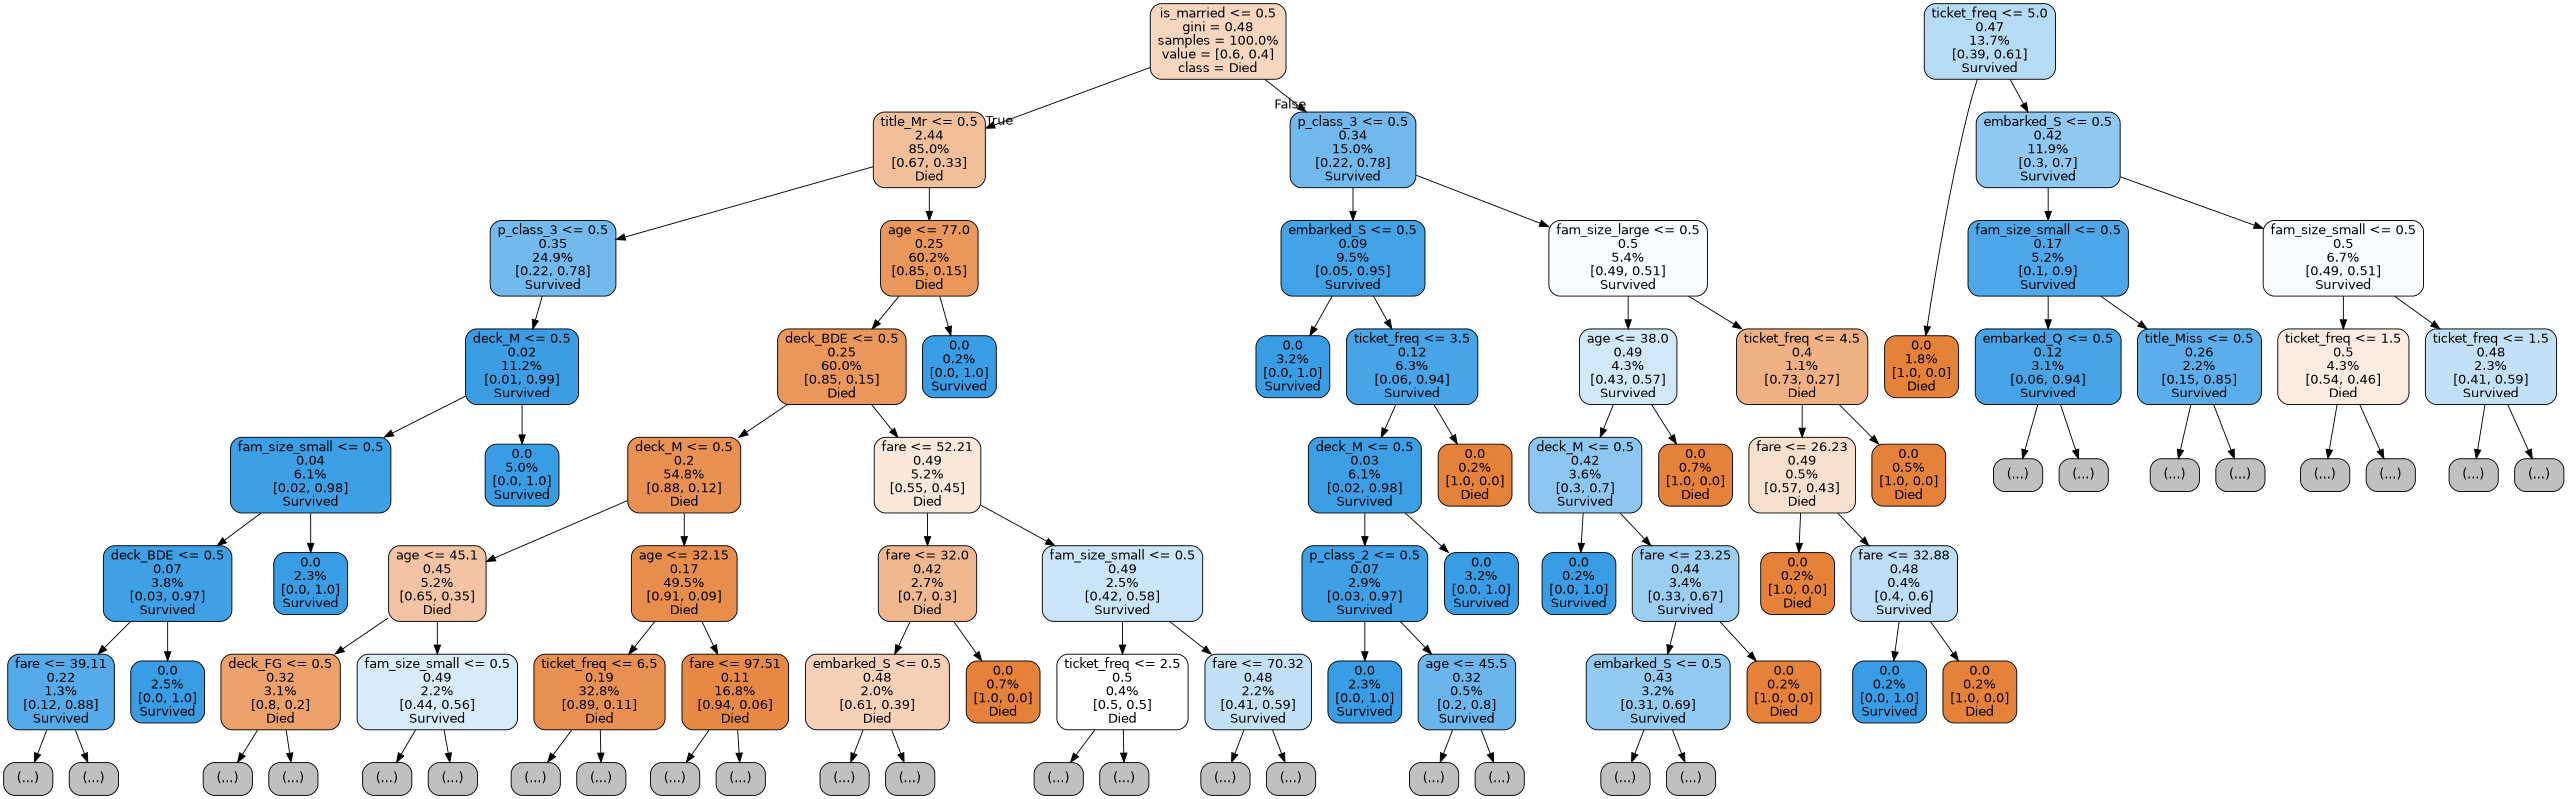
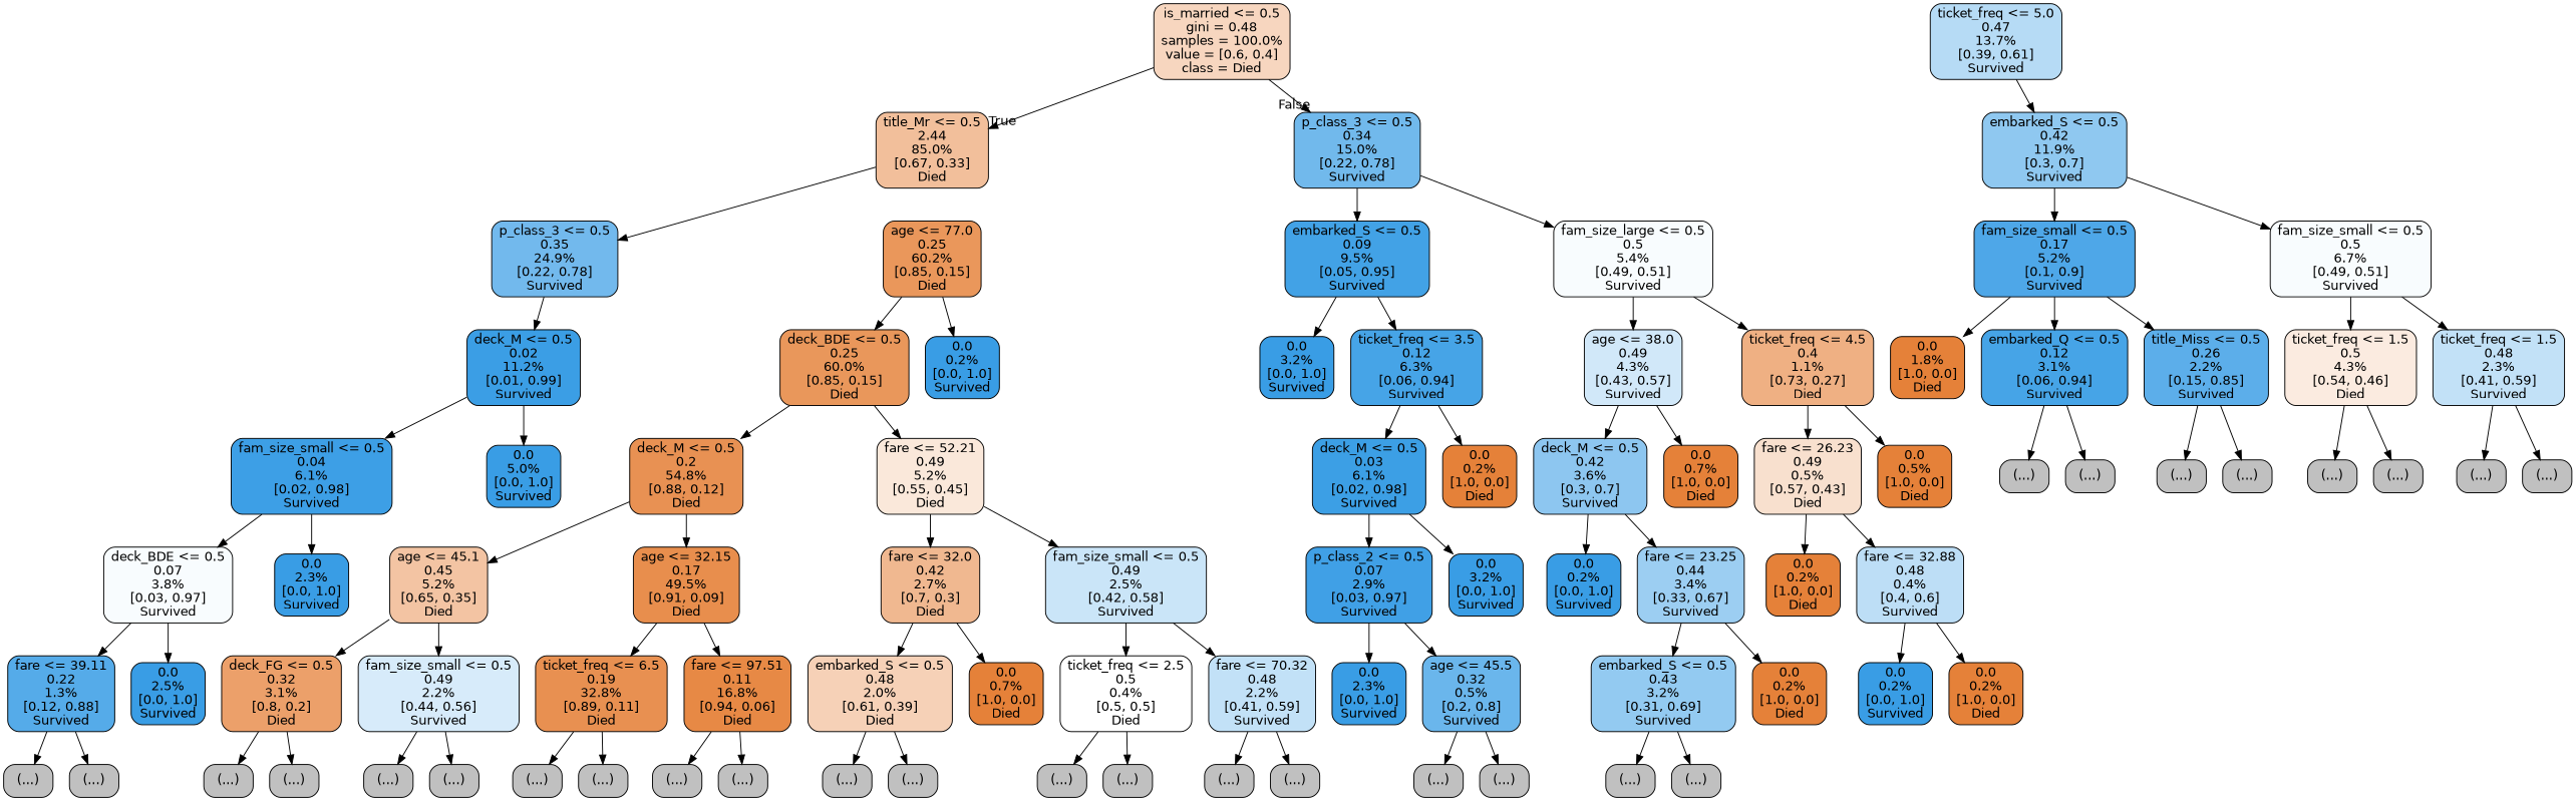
  digraph {
    node [color=black fillcolor="#C0C0C0" fontname=helvetica shape=box style="filled, rounded"]
    edge [fontname=helvetica]
    n1 [fillcolor="#f7d6bf" label="is_married <= 0.5\ngini = 0.48\nsamples = 100.0%\nvalue = [0.6, 0.4]\nclass = Died"]
    n2 [fillcolor="#f2bf9b" label="title_Mr <= 0.5\n2.44\n85.0%\n[0.67, 0.33]\nDied"]
    n3 [fillcolor="#71b9ec" label="p_class_3 <= 0.5\n0.34\n15.0%\n[0.22, 0.78]\nSurvived"]
    n4 [fillcolor="#72b9ed" label="p_class_3 <= 0.5\n0.35\n24.9%\n[0.22, 0.78]\nSurvived"]
    n5 [fillcolor="#ea975b" label="age <= 77.0\n0.25\n60.2%\n[0.85, 0.15]\nDied"]
    n6 [fillcolor="#42a2e6" label="embarked_S <= 0.5\n0.09\n9.5%\n[0.05, 0.95]\nSurvived"]
    n7 [fillcolor="#f8fcfe" label="fam_size_large <= 0.5\n0.5\n5.4%\n[0.49, 0.51]\nSurvived"]
    n8 [fillcolor="#3b9ee5" label="deck_M <= 0.5\n0.02\n11.2%\n[0.01, 0.99]\nSurvived"]
    n9 [fillcolor="#e9975b" label="deck_BDE <= 0.5\n0.25\n60.0%\n[0.85, 0.15]\nDied"]
    n10 [fillcolor="#399de5" label="0.0\n0.2%\n[0.0, 1.0]\nSurvived"]
    n11 [fillcolor="#3d9fe6" label="fam_size_small <= 0.5\n0.04\n6.1%\n[0.02, 0.98]\nSurvived"]
    n12 [fillcolor="#399de5" label="0.0\n5.0%\n[0.0, 1.0]\nSurvived"]
    n13 [fillcolor="#b6dbf5" label="ticket_freq <= 5.0\n0.47\n13.7%\n[0.39, 0.61]\nSurvived"]
    n14 [fillcolor="#8fc8f0" label="embarked_S <= 0.5\n0.42\n11.9%\n[0.3, 0.7]\nSurvived"]
    n15 [fillcolor="#e58139" label="0.0\n1.8%\n[1.0, 0.0]\nDied"]
-   n16 [fillcolor="#40a0e6" label="deck_BDE <= 0.5\n0.07\n3.8%\n[0.03, 0.97]\nSurvived"]
+   n16 [fillcolor="#f8fcfe" label="deck_BDE <= 0.5\n0.07\n3.8%\n[0.03, 0.97]\nSurvived"]
    n17 [fillcolor="#399de5" label="0.0\n2.3%\n[0.0, 1.0]\nSurvived"]
    n18 [fillcolor="#55abe9" label="fare <= 39.11\n0.22\n1.3%\n[0.12, 0.88]\nSurvived"]
    n19 [fillcolor="#399de5" label="0.0\n2.5%\n[0.0, 1.0]\nSurvived"]
    n20 [label="(...)"]
    n21 [label="(...)"]
    n22 [fillcolor="#4ea7e8" label="fam_size_small <= 0.5\n0.17\n5.2%\n[0.1, 0.9]\nSurvived"]
    n23 [fillcolor="#f8fcfe" label="fam_size_small <= 0.5\n0.5\n6.7%\n[0.49, 0.51]\nSurvived"]
    n24 [fillcolor="#46a4e7" label="embarked_Q <= 0.5\n0.12\n3.1%\n[0.06, 0.94]\nSurvived"]
    n25 [fillcolor="#5caeea" label="title_Miss <= 0.5\n0.26\n2.2%\n[0.15, 0.85]\nSurvived"]
    n26 [fillcolor="#fbebe0" label="ticket_freq <= 1.5\n0.5\n4.3%\n[0.54, 0.46]\nDied"]
    n27 [fillcolor="#c2e1f7" label="ticket_freq <= 1.5\n0.48\n2.3%\n[0.41, 0.59]\nSurvived"]
    n28 [label="(...)"]
    n29 [label="(...)"]
    n30 [label="(...)"]
    n31 [label="(...)"]
    n32 [label="(...)"]
    n33 [label="(...)"]
    n34 [label="(...)"]
    n35 [label="(...)"]
    n36 [fillcolor="#e89153" label="deck_M <= 0.5\n0.2\n54.8%\n[0.88, 0.12]\nDied"]
    n37 [fillcolor="#fae8da" label="fare <= 52.21\n0.49\n5.2%\n[0.55, 0.45]\nDied"]
    n38 [fillcolor="#f3c4a3" label="age <= 45.1\n0.45\n5.2%\n[0.65, 0.35]\nDied"]
    n39 [fillcolor="#e88e4d" label="age <= 32.15\n0.17\n49.5%\n[0.91, 0.09]\nDied"]
    n40 [fillcolor="#f0b890" label="fare <= 32.0\n0.42\n2.7%\n[0.7, 0.3]\nDied"]
    n41 [fillcolor="#cae5f8" label="fam_size_small <= 0.5\n0.49\n2.5%\n[0.42, 0.58]\nSurvived"]
    n42 [fillcolor="#eca06a" label="deck_FG <= 0.5\n0.32\n3.1%\n[0.8, 0.2]\nDied"]
    n43 [fillcolor="#d7ebfa" label="fam_size_small <= 0.5\n0.49\n2.2%\n[0.44, 0.56]\nSurvived"]
    n44 [fillcolor="#e89051" label="ticket_freq <= 6.5\n0.19\n32.8%\n[0.89, 0.11]\nDied"]
    n45 [fillcolor="#e78945" label="fare <= 97.51\n0.11\n16.8%\n[0.94, 0.06]\nDied"]
    n46 [label="(...)"]
    n47 [label="(...)"]
    n48 [label="(...)"]
    n49 [label="(...)"]
    n50 [label="(...)"]
    n51 [label="(...)"]
    n52 [label="(...)"]
    n53 [label="(...)"]
    n54 [fillcolor="#f6d1b7" label="embarked_S <= 0.5\n0.48\n2.0%\n[0.61, 0.39]\nDied"]
    n55 [fillcolor="#e58139" label="0.0\n0.7%\n[1.0, 0.0]\nDied"]
    n56 [fillcolor="#ffffff" label="ticket_freq <= 2.5\n0.5\n0.4%\n[0.5, 0.5]\nDied"]
    n57 [fillcolor="#c2e1f7" label="fare <= 70.32\n0.48\n2.2%\n[0.41, 0.59]\nSurvived"]
    n58 [label="(...)"]
    n59 [label="(...)"]
    n60 [label="(...)"]
    n61 [label="(...)"]
    n62 [label="(...)"]
    n63 [label="(...)"]
    n64 [fillcolor="#399de5" label="0.0\n3.2%\n[0.0, 1.0]\nSurvived"]
    n65 [fillcolor="#46a4e7" label="ticket_freq <= 3.5\n0.12\n6.3%\n[0.06, 0.94]\nSurvived"]
    n66 [fillcolor="#d1e8f9" label="age <= 38.0\n0.49\n4.3%\n[0.43, 0.57]\nSurvived"]
    n67 [fillcolor="#efb083" label="ticket_freq <= 4.5\n0.4\n1.1%\n[0.73, 0.27]\nDied"]
    n68 [fillcolor="#3c9fe5" label="deck_M <= 0.5\n0.03\n6.1%\n[0.02, 0.98]\nSurvived"]
    n69 [fillcolor="#e58139" label="0.0\n0.2%\n[1.0, 0.0]\nDied"]
    n70 [fillcolor="#40a0e6" label="p_class_2 <= 0.5\n0.07\n2.9%\n[0.03, 0.97]\nSurvived"]
    n71 [fillcolor="#399de5" label="0.0\n3.2%\n[0.0, 1.0]\nSurvived"]
    n72 [fillcolor="#399de5" label="0.0\n2.3%\n[0.0, 1.0]\nSurvived"]
    n73 [fillcolor="#6ab6ec" label="age <= 45.5\n0.32\n0.5%\n[0.2, 0.8]\nSurvived"]
    n74 [label="(...)"]
    n75 [label="(...)"]
    n76 [fillcolor="#8dc6f0" label="deck_M <= 0.5\n0.42\n3.6%\n[0.3, 0.7]\nSurvived"]
    n77 [fillcolor="#e58139" label="0.0\n0.7%\n[1.0, 0.0]\nDied"]
    n78 [fillcolor="#f8e0ce" label="fare <= 26.23\n0.49\n0.5%\n[0.57, 0.43]\nDied"]
    n79 [fillcolor="#e58139" label="0.0\n0.5%\n[1.0, 0.0]\nDied"]
    n80 [fillcolor="#399de5" label="0.0\n0.2%\n[0.0, 1.0]\nSurvived"]
    n81 [fillcolor="#9ccef2" label="fare <= 23.25\n0.44\n3.4%\n[0.33, 0.67]\nSurvived"]
    n82 [fillcolor="#93caf1" label="embarked_S <= 0.5\n0.43\n3.2%\n[0.31, 0.69]\nSurvived"]
    n83 [fillcolor="#e58139" label="0.0\n0.2%\n[1.0, 0.0]\nDied"]
    n84 [label="(...)"]
    n85 [label="(...)"]
    n86 [fillcolor="#e58139" label="0.0\n0.2%\n[1.0, 0.0]\nDied"]
    n87 [fillcolor="#bddef6" label="fare <= 32.88\n0.48\n0.4%\n[0.4, 0.6]\nSurvived"]
    n88 [fillcolor="#399de5" label="0.0\n0.2%\n[0.0, 1.0]\nSurvived"]
    n89 [fillcolor="#e58139" label="0.0\n0.2%\n[1.0, 0.0]\nDied"]
    n1 -> n2 [headlabel=True labelangle=45 labeldistance=2.5]
    n1 -> n3 [headlabel=False labelangle=-45 labeldistance=2.5]
    n2 -> n4
-   n2 -> n5
    n3 -> n6
    n3 -> n7
    n4 -> n8
    n5 -> n9
    n5 -> n10
    n6 -> n64
    n6 -> n65
    n7 -> n66
    n7 -> n67
    n8 -> n11
    n8 -> n12
    n9 -> n36
    n9 -> n37
    n11 -> n16
    n11 -> n17
    n13 -> n14
-   n13 -> n15
+   n22 -> n15
    n14 -> n22
    n14 -> n23
    n16 -> n18
    n16 -> n19
    n18 -> n20
    n18 -> n21
    n22 -> n24
    n22 -> n25
    n23 -> n26
    n23 -> n27
    n24 -> n28
    n24 -> n29
    n25 -> n30
    n25 -> n31
    n26 -> n32
    n26 -> n33
    n27 -> n34
    n27 -> n35
    n36 -> n38
    n36 -> n39
    n37 -> n40
    n37 -> n41
    n38 -> n42
    n38 -> n43
    n39 -> n44
    n39 -> n45
    n40 -> n54
    n40 -> n55
    n41 -> n56
    n41 -> n57
    n42 -> n46
    n42 -> n47
    n43 -> n48
    n43 -> n49
    n44 -> n50
    n44 -> n51
    n45 -> n52
    n45 -> n53
    n54 -> n58
    n54 -> n59
    n56 -> n60
    n56 -> n61
    n57 -> n62
    n57 -> n63
    n65 -> n68
    n65 -> n69
    n66 -> n76
    n66 -> n77
    n67 -> n78
    n67 -> n79
    n68 -> n70
    n68 -> n71
    n70 -> n72
    n70 -> n73
    n73 -> n74
    n73 -> n75
    n76 -> n80
    n76 -> n81
    n78 -> n86
    n78 -> n87
    n81 -> n82
    n81 -> n83
    n82 -> n84
    n82 -> n85
    n87 -> n88
    n87 -> n89
  }
